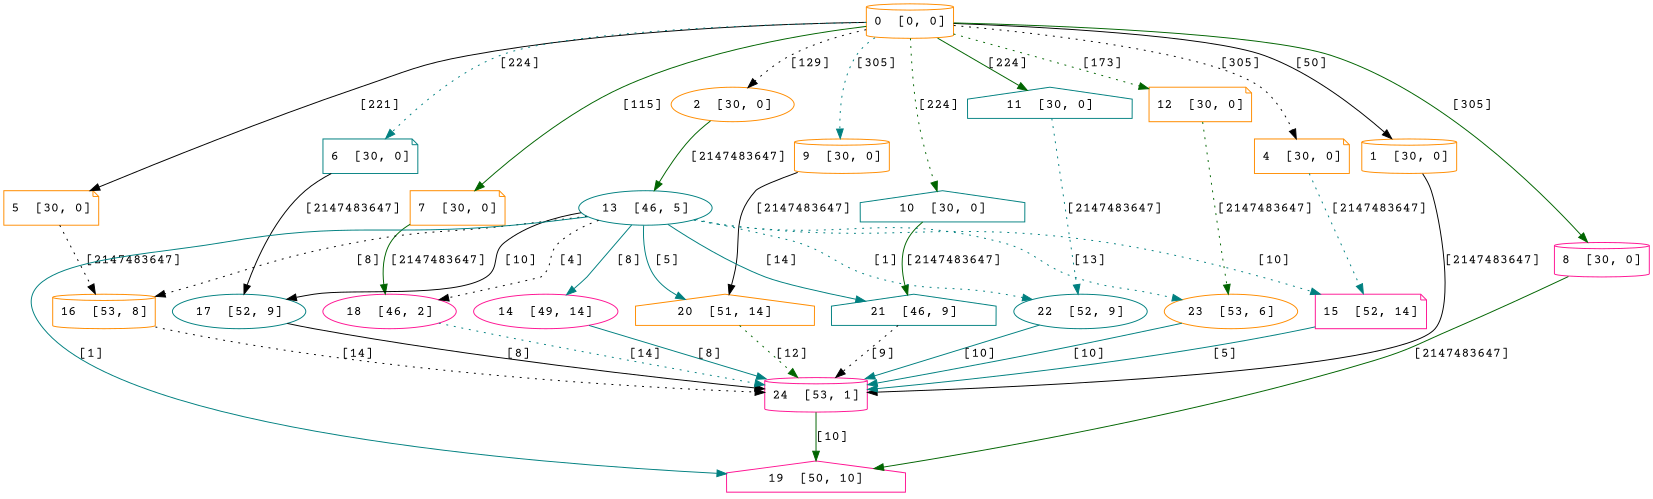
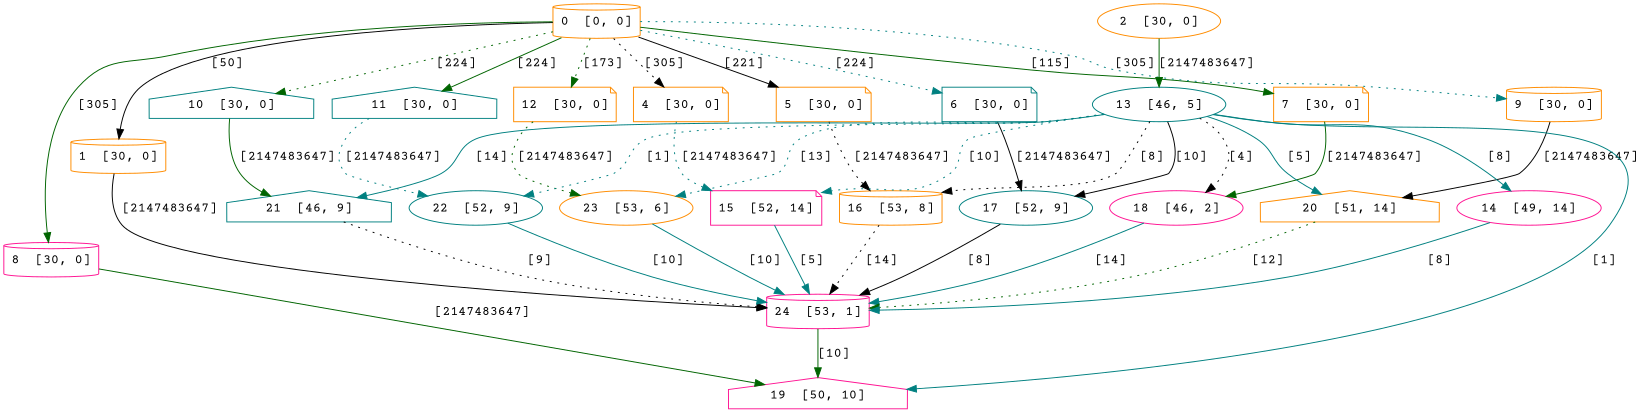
  digraph {
    fontname="Courier Prime"
    node [color=darkorange fontname="Courier Prime" shape=ellipse]
    edge [color=teal fontname="Courier Prime" style=solid]
    n1 [label="0  [0, 0]" shape=cylinder]
    n2 [label="1  [30, 0]" shape=cylinder]
    n3 [label="2  [30, 0]"]
    n4 [label="4  [30, 0]" shape=note]
    n5 [label="5  [30, 0]" shape=note]
    n6 [color=teal label="6  [30, 0]" shape=note]
    n7 [label="7  [30, 0]" shape=note]
    n8 [color=deeppink label="8  [30, 0]" shape=cylinder]
    n9 [label="9  [30, 0]" shape=cylinder]
    n10 [color=teal label="10  [30, 0]" shape=house]
    n11 [color=teal label="11  [30, 0]" shape=house]
    n12 [label="12  [30, 0]" shape=note]
    n13 [color=deeppink label="24  [53, 1]" shape=cylinder]
    n14 [color=teal label="13  [46, 5]"]
    n15 [color=deeppink label="15  [52, 14]" shape=note]
    n16 [label="16  [53, 8]" shape=cylinder]
    n17 [color=teal label="17  [52, 9]"]
    n18 [color=deeppink label="18  [46, 2]"]
    n19 [color=deeppink label="19  [50, 10]" shape=house]
    n20 [label="20  [51, 14]" shape=house]
    n21 [color=teal label="21  [46, 9]" shape=house]
    n22 [color=teal label="22  [52, 9]"]
    n23 [label="23  [53, 6]"]
    n24 [color=deeppink label="14  [49, 14]"]
    n1 -> n2 [color=black label="[50]"]
-   n1 -> n3 [color=black label="[129]" style=dotted]
    n1 -> n4 [color=black label="[305]" style=dotted]
    n1 -> n5 [color=black label="[221]"]
    n1 -> n6 [label="[224]" style=dotted]
    n1 -> n7 [color=darkgreen label="[115]"]
    n1 -> n8 [color=darkgreen label="[305]"]
    n1 -> n9 [label="[305]" style=dotted]
    n1 -> n10 [color=darkgreen label="[224]" style=dotted]
    n1 -> n11 [color=darkgreen label="[224]"]
    n1 -> n12 [color=darkgreen label="[173]" style=dotted]
    n2 -> n13 [color=black label="[2147483647]"]
    n3 -> n14 [color=darkgreen label="[2147483647]"]
    n4 -> n15 [label="[2147483647]" style=dotted]
    n5 -> n16 [color=black label="[2147483647]" style=dotted]
    n6 -> n17 [color=black label="[2147483647]"]
    n7 -> n18 [color=darkgreen label="[2147483647]"]
    n8 -> n19 [color=darkgreen label="[2147483647]"]
    n9 -> n20 [color=black label="[2147483647]"]
    n10 -> n21 [color=darkgreen label="[2147483647]"]
    n11 -> n22 [label="[2147483647]" style=dotted]
    n12 -> n23 [color=darkgreen label="[2147483647]" style=dotted]
    n13 -> n19 [color=darkgreen label="[10]"]
    n14 -> n15 [label="[10]" style=dotted]
    n14 -> n16 [color=black label="[8]" style=dotted]
    n14 -> n17 [color=black label="[10]"]
    n14 -> n18 [color=black label="[4]" style=dotted]
    n14 -> n19 [label="[1]"]
    n14 -> n20 [label="[5]"]
    n14 -> n21 [label="[14]"]
    n14 -> n22 [label="[1]" style=dotted]
    n14 -> n23 [label="[13]" style=dotted]
    n14 -> n24 [label="[8]"]
    n15 -> n13 [label="[5]"]
    n16 -> n13 [color=black label="[14]" style=dotted]
    n17 -> n13 [color=black label="[8]"]
-   n18 -> n13 [label="[14]" style=dotted]
+   n18 -> n13 [label="[14]"]
    n20 -> n13 [color=darkgreen label="[12]" style=dotted]
    n21 -> n13 [color=black label="[9]" style=dotted]
    n22 -> n13 [label="[10]"]
    n23 -> n13 [label="[10]"]
    n24 -> n13 [label="[8]"]
  }
